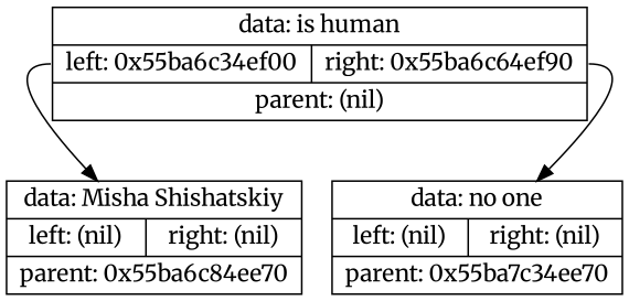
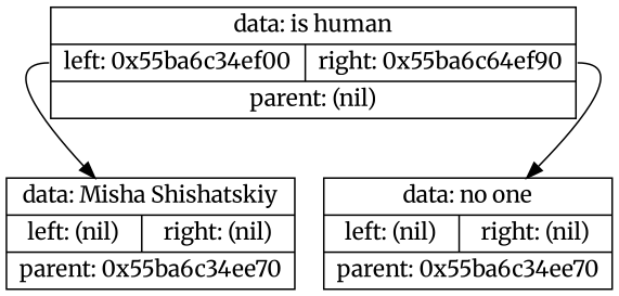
  digraph {
    fontname=Merriweather
    node [fontname=Merriweather shape=record]
    edge [fontname=Merriweather]
    n1 [label="{<f1>data: is human|{<f2>left: 0x55ba6c34ef00|<f3>right: 0x55ba6c64ef90}|<f4>parent: (nil)}"]
-   n2 [label="{<f1>data: Misha Shishatskiy|{<f2>left: (nil)|<f3>right: (nil)}|<f4>parent: 0x55ba6c84ee70}"]
-   n3 [label="{<f1>data: no one|{<f2>left: (nil)|<f3>right: (nil)}|<f4>parent: 0x55ba7c34ee70}"]
+   n2 [label="{<f1>data: Misha Shishatskiy|{<f2>left: (nil)|<f3>right: (nil)}|<f4>parent: 0x55ba6c34ee70}"]
+   n3 [label="{<f1>data: no one|{<f2>left: (nil)|<f3>right: (nil)}|<f4>parent: 0x55ba6c34ee70}"]
    n1 -> n2 [tailport=f2]
    n1 -> n3 [tailport=f3]
  }
